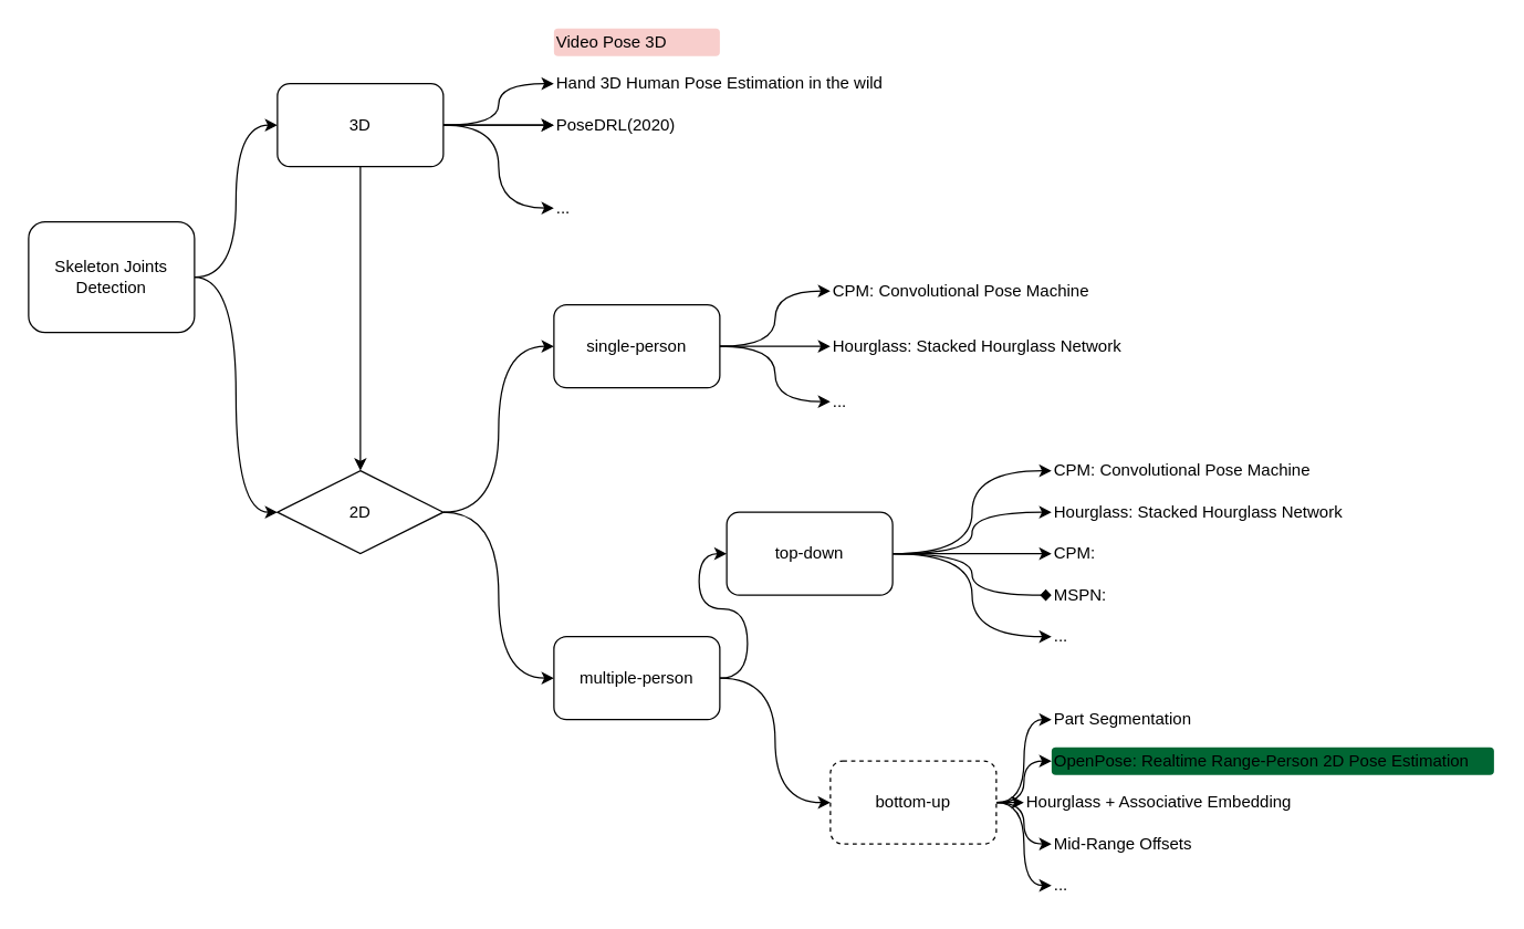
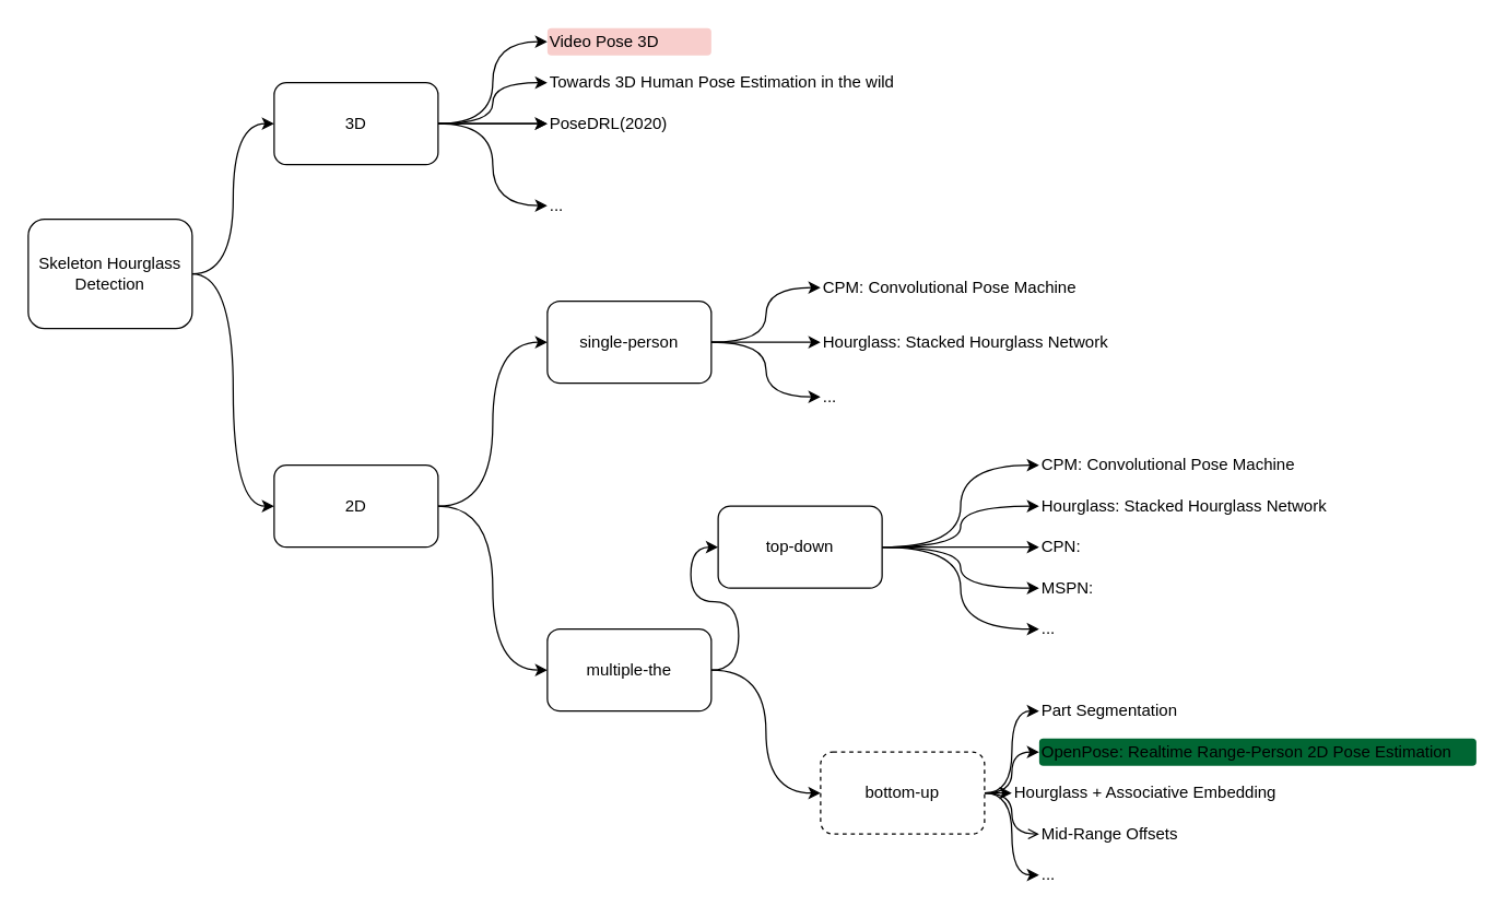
  <mxCell id="0" />
  <mxCell id="1" parent="0" />
  <mxCell id="2" style="edgeStyle=orthogonalEdgeStyle;orthogonalLoop=1;jettySize=auto;html=1;entryX=0;entryY=0.5;entryDx=0;entryDy=0;curved=1;" parent="1" source="4" target="10" edge="1"><mxGeometry relative="1" as="geometry" /></mxCell>
  <mxCell id="3" style="edgeStyle=orthogonalEdgeStyle;orthogonalLoop=1;jettySize=auto;html=1;entryX=0;entryY=0.5;entryDx=0;entryDy=0;curved=1;" parent="1" source="4" target="13" edge="1"><mxGeometry relative="1" as="geometry" /></mxCell>
- <mxCell id="4" value="Skeleton Joints Detection" style="rounded=1;whiteSpace=wrap;html=1;" parent="1" vertex="1"><mxGeometry x="20" y="160" width="120" height="80" as="geometry" /></mxCell>
+ <mxCell id="4" value="Skeleton Hourglass Detection" style="rounded=1;whiteSpace=wrap;html=1;" parent="1" vertex="1"><mxGeometry x="20" y="160" width="120" height="80" as="geometry" /></mxCell>
  <mxCell id="5" style="edgeStyle=orthogonalEdgeStyle;curved=1;orthogonalLoop=1;jettySize=auto;html=1;entryX=0;entryY=0.5;entryDx=0;entryDy=0;" parent="1" source="10" target="21" edge="1"><mxGeometry relative="1" as="geometry" /></mxCell>
- <mxCell id="6" style="edgeStyle=orthogonalEdgeStyle;orthogonalLoop=1;jettySize=auto;html=1;curved=1;" edge="1" parent="1" source="10" target="13"><mxGeometry relative="1" as="geometry" /></mxCell>
+ <mxCell id="6" style="edgeStyle=orthogonalEdgeStyle;orthogonalLoop=1;jettySize=auto;html=1;entryX=0;entryY=0.5;entryDx=0;entryDy=0;curved=1;" edge="1" parent="1" source="10" target="38"><mxGeometry relative="1" as="geometry" /></mxCell>
  <mxCell id="7" style="edgeStyle=orthogonalEdgeStyle;curved=1;orthogonalLoop=1;jettySize=auto;html=1;entryX=0;entryY=0.5;entryDx=0;entryDy=0;" edge="1" parent="1" source="10" target="35"><mxGeometry relative="1" as="geometry" /></mxCell>
  <mxCell id="8" value="" style="edgeStyle=orthogonalEdgeStyle;curved=1;orthogonalLoop=1;jettySize=auto;html=1;" edge="1" parent="1" source="10" target="21"><mxGeometry relative="1" as="geometry" /></mxCell>
  <mxCell id="9" style="edgeStyle=orthogonalEdgeStyle;curved=1;orthogonalLoop=1;jettySize=auto;html=1;entryX=0;entryY=0.5;entryDx=0;entryDy=0;" edge="1" parent="1" source="10" target="37"><mxGeometry relative="1" as="geometry" /></mxCell>
  <mxCell id="10" value="3D" style="rounded=1;whiteSpace=wrap;html=1;" parent="1" vertex="1"><mxGeometry x="200" y="60" width="120" height="60" as="geometry" /></mxCell>
  <mxCell id="11" style="edgeStyle=orthogonalEdgeStyle;curved=1;orthogonalLoop=1;jettySize=auto;html=1;entryX=0;entryY=0.5;entryDx=0;entryDy=0;" parent="1" source="13" target="20" edge="1"><mxGeometry relative="1" as="geometry" /></mxCell>
  <mxCell id="12" style="edgeStyle=orthogonalEdgeStyle;curved=1;orthogonalLoop=1;jettySize=auto;html=1;entryX=0;entryY=0.5;entryDx=0;entryDy=0;" parent="1" source="13" target="16" edge="1"><mxGeometry relative="1" as="geometry" /></mxCell>
- <mxCell id="13" value="2D" style="rhombus;whiteSpace=wrap;html=1;" parent="1" vertex="1"><mxGeometry x="200" y="340" width="120" height="60" as="geometry" /></mxCell>
+ <mxCell id="13" value="2D" style="rounded=1;whiteSpace=wrap;html=1;" parent="1" vertex="1"><mxGeometry x="200" y="340" width="120" height="60" as="geometry" /></mxCell>
  <mxCell id="14" style="edgeStyle=orthogonalEdgeStyle;curved=1;orthogonalLoop=1;jettySize=auto;html=1;entryX=0;entryY=0.5;entryDx=0;entryDy=0;" parent="1" source="16" target="27" edge="1"><mxGeometry relative="1" as="geometry" /></mxCell>
  <mxCell id="15" style="edgeStyle=orthogonalEdgeStyle;curved=1;orthogonalLoop=1;jettySize=auto;html=1;entryX=0;entryY=0.5;entryDx=0;entryDy=0;" parent="1" source="16" target="33" edge="1"><mxGeometry relative="1" as="geometry" /></mxCell>
- <mxCell id="16" value="multiple-person" style="rounded=1;whiteSpace=wrap;html=1;" parent="1" vertex="1"><mxGeometry x="400" y="460" width="120" height="60" as="geometry" /></mxCell>
+ <mxCell id="16" value="multiple-the" style="rounded=1;whiteSpace=wrap;html=1;" parent="1" vertex="1"><mxGeometry x="400" y="460" width="120" height="60" as="geometry" /></mxCell>
  <mxCell id="17" style="edgeStyle=orthogonalEdgeStyle;curved=1;orthogonalLoop=1;jettySize=auto;html=1;entryX=0;entryY=0.5;entryDx=0;entryDy=0;" parent="1" source="20" target="39" edge="1"><mxGeometry relative="1" as="geometry"><mxPoint x="602" y="250" as="targetPoint" /></mxGeometry></mxCell>
  <mxCell id="18" style="edgeStyle=orthogonalEdgeStyle;curved=1;orthogonalLoop=1;jettySize=auto;html=1;entryX=0;entryY=0.5;entryDx=0;entryDy=0;" parent="1" source="20" target="34" edge="1"><mxGeometry relative="1" as="geometry" /></mxCell>
  <mxCell id="19" style="edgeStyle=orthogonalEdgeStyle;curved=1;orthogonalLoop=1;jettySize=auto;html=1;entryX=0;entryY=0.5;entryDx=0;entryDy=0;" edge="1" parent="1" source="20" target="40"><mxGeometry relative="1" as="geometry" /></mxCell>
  <mxCell id="20" value="single-person" style="rounded=1;whiteSpace=wrap;html=1;" parent="1" vertex="1"><mxGeometry x="400" y="220" width="120" height="60" as="geometry" /></mxCell>
  <mxCell id="21" value="PoseDRL(2020)" style="rounded=1;whiteSpace=wrap;html=1;align=left;strokeColor=none;" parent="1" vertex="1"><mxGeometry x="400" y="80" width="120" height="20" as="geometry" /></mxCell>
  <mxCell id="22" style="edgeStyle=orthogonalEdgeStyle;curved=1;orthogonalLoop=1;jettySize=auto;html=1;entryX=0;entryY=0.5;entryDx=0;entryDy=0;" edge="1" parent="1" source="27" target="41"><mxGeometry relative="1" as="geometry" /></mxCell>
  <mxCell id="23" style="edgeStyle=orthogonalEdgeStyle;curved=1;orthogonalLoop=1;jettySize=auto;html=1;entryX=0;entryY=0.5;entryDx=0;entryDy=0;" edge="1" parent="1" source="27" target="42"><mxGeometry relative="1" as="geometry" /></mxCell>
  <mxCell id="24" style="edgeStyle=orthogonalEdgeStyle;curved=1;orthogonalLoop=1;jettySize=auto;html=1;entryX=0;entryY=0.5;entryDx=0;entryDy=0;" edge="1" parent="1" source="27" target="43"><mxGeometry relative="1" as="geometry" /></mxCell>
- <mxCell id="25" style="edgeStyle=orthogonalEdgeStyle;curved=1;orthogonalLoop=1;jettySize=auto;html=1;entryX=0;entryY=0.5;entryDx=0;entryDy=0;endArrow=diamond;" edge="1" parent="1" source="27" target="44"><mxGeometry relative="1" as="geometry" /></mxCell>
+ <mxCell id="25" style="edgeStyle=orthogonalEdgeStyle;curved=1;orthogonalLoop=1;jettySize=auto;html=1;entryX=0;entryY=0.5;entryDx=0;entryDy=0;" edge="1" parent="1" source="27" target="44"><mxGeometry relative="1" as="geometry" /></mxCell>
  <mxCell id="26" style="edgeStyle=orthogonalEdgeStyle;curved=1;orthogonalLoop=1;jettySize=auto;html=1;entryX=0;entryY=0.5;entryDx=0;entryDy=0;" edge="1" parent="1" source="27" target="45"><mxGeometry relative="1" as="geometry" /></mxCell>
  <mxCell id="27" value="top-down" style="rounded=1;whiteSpace=wrap;html=1;" parent="1" vertex="1"><mxGeometry x="525" y="370" width="120" height="60" as="geometry" /></mxCell>
  <mxCell id="28" style="edgeStyle=orthogonalEdgeStyle;curved=1;orthogonalLoop=1;jettySize=auto;html=1;entryX=0;entryY=0.5;entryDx=0;entryDy=0;" edge="1" parent="1" source="33" target="46"><mxGeometry relative="1" as="geometry" /></mxCell>
  <mxCell id="29" style="edgeStyle=orthogonalEdgeStyle;curved=1;orthogonalLoop=1;jettySize=auto;html=1;entryX=0;entryY=0.5;entryDx=0;entryDy=0;" edge="1" parent="1" source="33" target="48"><mxGeometry relative="1" as="geometry" /></mxCell>
  <mxCell id="30" style="edgeStyle=orthogonalEdgeStyle;curved=1;orthogonalLoop=1;jettySize=auto;html=1;entryX=0;entryY=0.5;entryDx=0;entryDy=0;" edge="1" parent="1" source="33" target="47"><mxGeometry relative="1" as="geometry" /></mxCell>
- <mxCell id="31" style="edgeStyle=orthogonalEdgeStyle;curved=1;orthogonalLoop=1;jettySize=auto;html=1;entryX=0;entryY=0.5;entryDx=0;entryDy=0;" edge="1" parent="1" source="33" target="49"><mxGeometry relative="1" as="geometry" /></mxCell>
+ <mxCell id="31" style="edgeStyle=orthogonalEdgeStyle;curved=1;orthogonalLoop=1;jettySize=auto;html=1;entryX=0;entryY=0.5;entryDx=0;entryDy=0;endArrow=open;" edge="1" parent="1" source="33" target="49"><mxGeometry relative="1" as="geometry" /></mxCell>
  <mxCell id="32" style="edgeStyle=orthogonalEdgeStyle;curved=1;orthogonalLoop=1;jettySize=auto;html=1;entryX=0;entryY=0.5;entryDx=0;entryDy=0;" edge="1" parent="1" source="33" target="50"><mxGeometry relative="1" as="geometry" /></mxCell>
  <mxCell id="33" value="bottom-up" style="rounded=1;whiteSpace=wrap;html=1;dashed=1;" parent="1" vertex="1"><mxGeometry x="600" y="550" width="120" height="60" as="geometry" /></mxCell>
  <mxCell id="34" value="..." style="rounded=1;whiteSpace=wrap;html=1;align=left;fillColor=#ffffff;strokeColor=none;" parent="1" vertex="1"><mxGeometry x="600" y="280" width="120" height="20" as="geometry" /></mxCell>
- <mxCell id="35" value="&lt;div align=&quot;left&quot;&gt;Hand 3D Human Pose Estimation in the wild&lt;/div&gt;" style="rounded=1;whiteSpace=wrap;html=1;align=left;strokeColor=none;" vertex="1" parent="1"><mxGeometry x="400" y="50" width="290" height="20" as="geometry" /></mxCell>
+ <mxCell id="35" value="&lt;div align=&quot;left&quot;&gt;Towards 3D Human Pose Estimation in the wild&lt;/div&gt;" style="rounded=1;whiteSpace=wrap;html=1;align=left;strokeColor=none;" vertex="1" parent="1"><mxGeometry x="400" y="50" width="290" height="20" as="geometry" /></mxCell>
  <mxCell id="36" value="Hand crafted features" style="rounded=1;whiteSpace=wrap;html=1;align=left;strokeColor=none;" vertex="1" parent="1"><mxGeometry x="400" y="20" width="120" height="20" as="geometry" /></mxCell>
  <mxCell id="37" value="..." style="rounded=1;whiteSpace=wrap;html=1;align=left;strokeColor=none;" vertex="1" parent="1"><mxGeometry x="400" y="140" width="120" height="20" as="geometry" /></mxCell>
  <mxCell id="38" value="Video Pose 3D" style="rounded=1;whiteSpace=wrap;html=1;align=left;strokeColor=none;fillColor=#f8cecc;" vertex="1" parent="1"><mxGeometry x="400" y="20" width="120" height="20" as="geometry" /></mxCell>
  <mxCell id="39" value="Hourglass: Stacked Hourglass Network" style="rounded=1;whiteSpace=wrap;html=1;align=left;fillColor=#ffffff;strokeColor=none;" vertex="1" parent="1"><mxGeometry x="600" y="240" width="230" height="20" as="geometry" /></mxCell>
  <mxCell id="40" value="CPM: Convolutional Pose Machine" style="rounded=1;whiteSpace=wrap;html=1;fillColor=#ffffff;align=left;strokeColor=none;" vertex="1" parent="1"><mxGeometry x="600" y="200" width="240" height="20" as="geometry" /></mxCell>
- <mxCell id="41" value="CPM:" style="rounded=1;whiteSpace=wrap;html=1;fillColor=#ffffff;align=left;flipV=1;strokeColor=none;" vertex="1" parent="1"><mxGeometry x="760" y="390" width="320" height="20" as="geometry" /></mxCell>
+ <mxCell id="41" value="CPN:" style="rounded=1;whiteSpace=wrap;html=1;fillColor=#ffffff;align=left;flipV=1;strokeColor=none;" vertex="1" parent="1"><mxGeometry x="760" y="390" width="320" height="20" as="geometry" /></mxCell>
  <mxCell id="42" value="Hourglass: Stacked Hourglass Network" style="rounded=1;whiteSpace=wrap;html=1;fillColor=#ffffff;align=left;flipV=1;strokeColor=none;" vertex="1" parent="1"><mxGeometry x="760" y="360" width="320" height="20" as="geometry" /></mxCell>
  <mxCell id="43" value="CPM: Convolutional Pose Machine" style="rounded=1;whiteSpace=wrap;html=1;fillColor=#ffffff;align=left;flipV=1;strokeColor=none;" vertex="1" parent="1"><mxGeometry x="760" y="330" width="320" height="20" as="geometry" /></mxCell>
  <mxCell id="44" value="MSPN:" style="rounded=1;whiteSpace=wrap;html=1;fillColor=#ffffff;align=left;flipV=1;strokeColor=none;" vertex="1" parent="1"><mxGeometry x="760" y="420" width="320" height="20" as="geometry" /></mxCell>
  <mxCell id="45" value="..." style="rounded=1;whiteSpace=wrap;html=1;fillColor=#ffffff;align=left;flipV=1;strokeColor=none;" vertex="1" parent="1"><mxGeometry x="760" y="450" width="320" height="20" as="geometry" /></mxCell>
  <mxCell id="46" value="Hourglass + Associative Embedding" style="rounded=1;whiteSpace=wrap;html=1;fillColor=#ffffff;align=left;flipV=1;strokeColor=none;" vertex="1" parent="1"><mxGeometry x="740" y="570" width="320" height="20" as="geometry" /></mxCell>
  <mxCell id="47" value="OpenPose: Realtime Range-Person 2D Pose Estimation " style="rounded=1;whiteSpace=wrap;html=1;fillColor=#006633;align=left;flipV=1;strokeColor=none;" vertex="1" parent="1"><mxGeometry x="760" y="540" width="320" height="20" as="geometry" /></mxCell>
  <mxCell id="48" value="Part Segmentation" style="rounded=1;whiteSpace=wrap;html=1;fillColor=#ffffff;align=left;flipV=1;strokeColor=none;" vertex="1" parent="1"><mxGeometry x="760" y="510" width="320" height="20" as="geometry" /></mxCell>
  <mxCell id="49" value="Mid-Range Offsets" style="rounded=1;whiteSpace=wrap;html=1;fillColor=#ffffff;align=left;flipV=1;strokeColor=none;" vertex="1" parent="1"><mxGeometry x="760" y="600" width="320" height="20" as="geometry" /></mxCell>
  <mxCell id="50" value="..." style="rounded=1;whiteSpace=wrap;html=1;fillColor=#ffffff;align=left;flipV=1;strokeColor=none;" vertex="1" parent="1"><mxGeometry x="760" y="630" width="320" height="20" as="geometry" /></mxCell>
